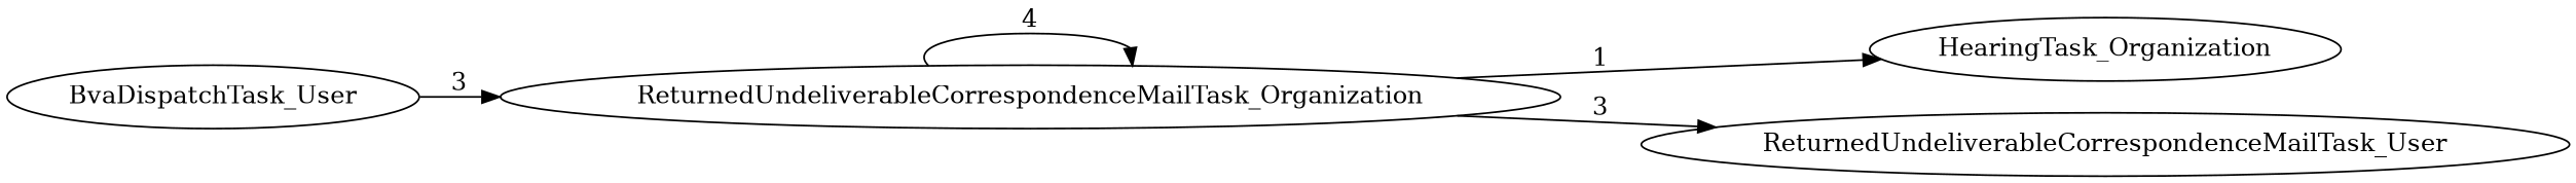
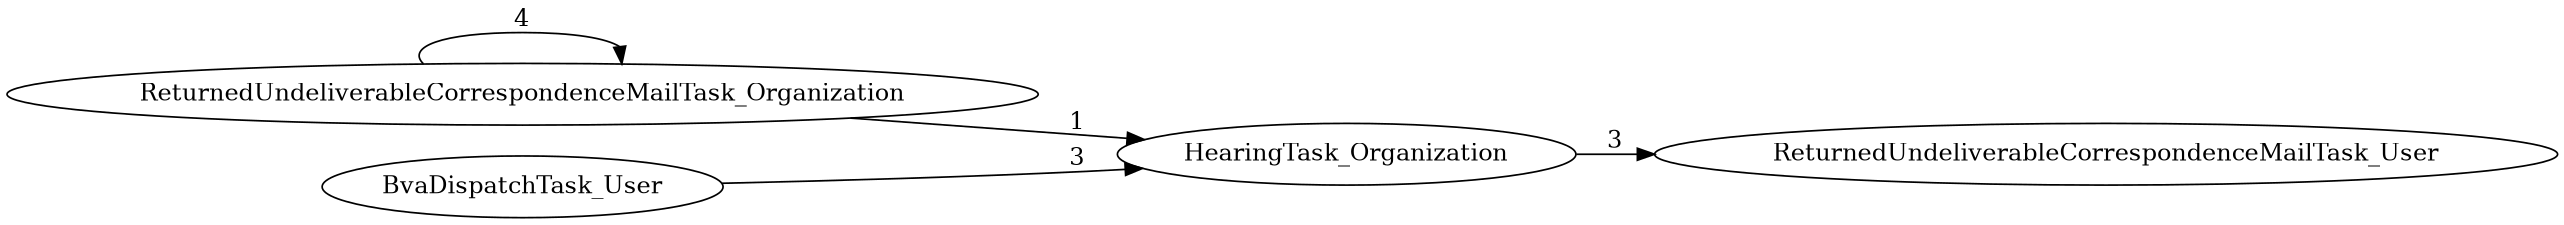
  digraph {
    rankdir=LR
    ReturnedUndeliverableCorrespondenceMailTask_Organization
    HearingTask_Organization
    ReturnedUndeliverableCorrespondenceMailTask_User
    BvaDispatchTask_User
    ReturnedUndeliverableCorrespondenceMailTask_Organization -> ReturnedUndeliverableCorrespondenceMailTask_Organization [label=4]
    ReturnedUndeliverableCorrespondenceMailTask_Organization -> HearingTask_Organization [label=1]
-   ReturnedUndeliverableCorrespondenceMailTask_Organization -> ReturnedUndeliverableCorrespondenceMailTask_User [label=3]
-   BvaDispatchTask_User -> ReturnedUndeliverableCorrespondenceMailTask_Organization [label=3]
+   HearingTask_Organization -> ReturnedUndeliverableCorrespondenceMailTask_User [label=3]
+   BvaDispatchTask_User -> HearingTask_Organization [label=3]
  }
